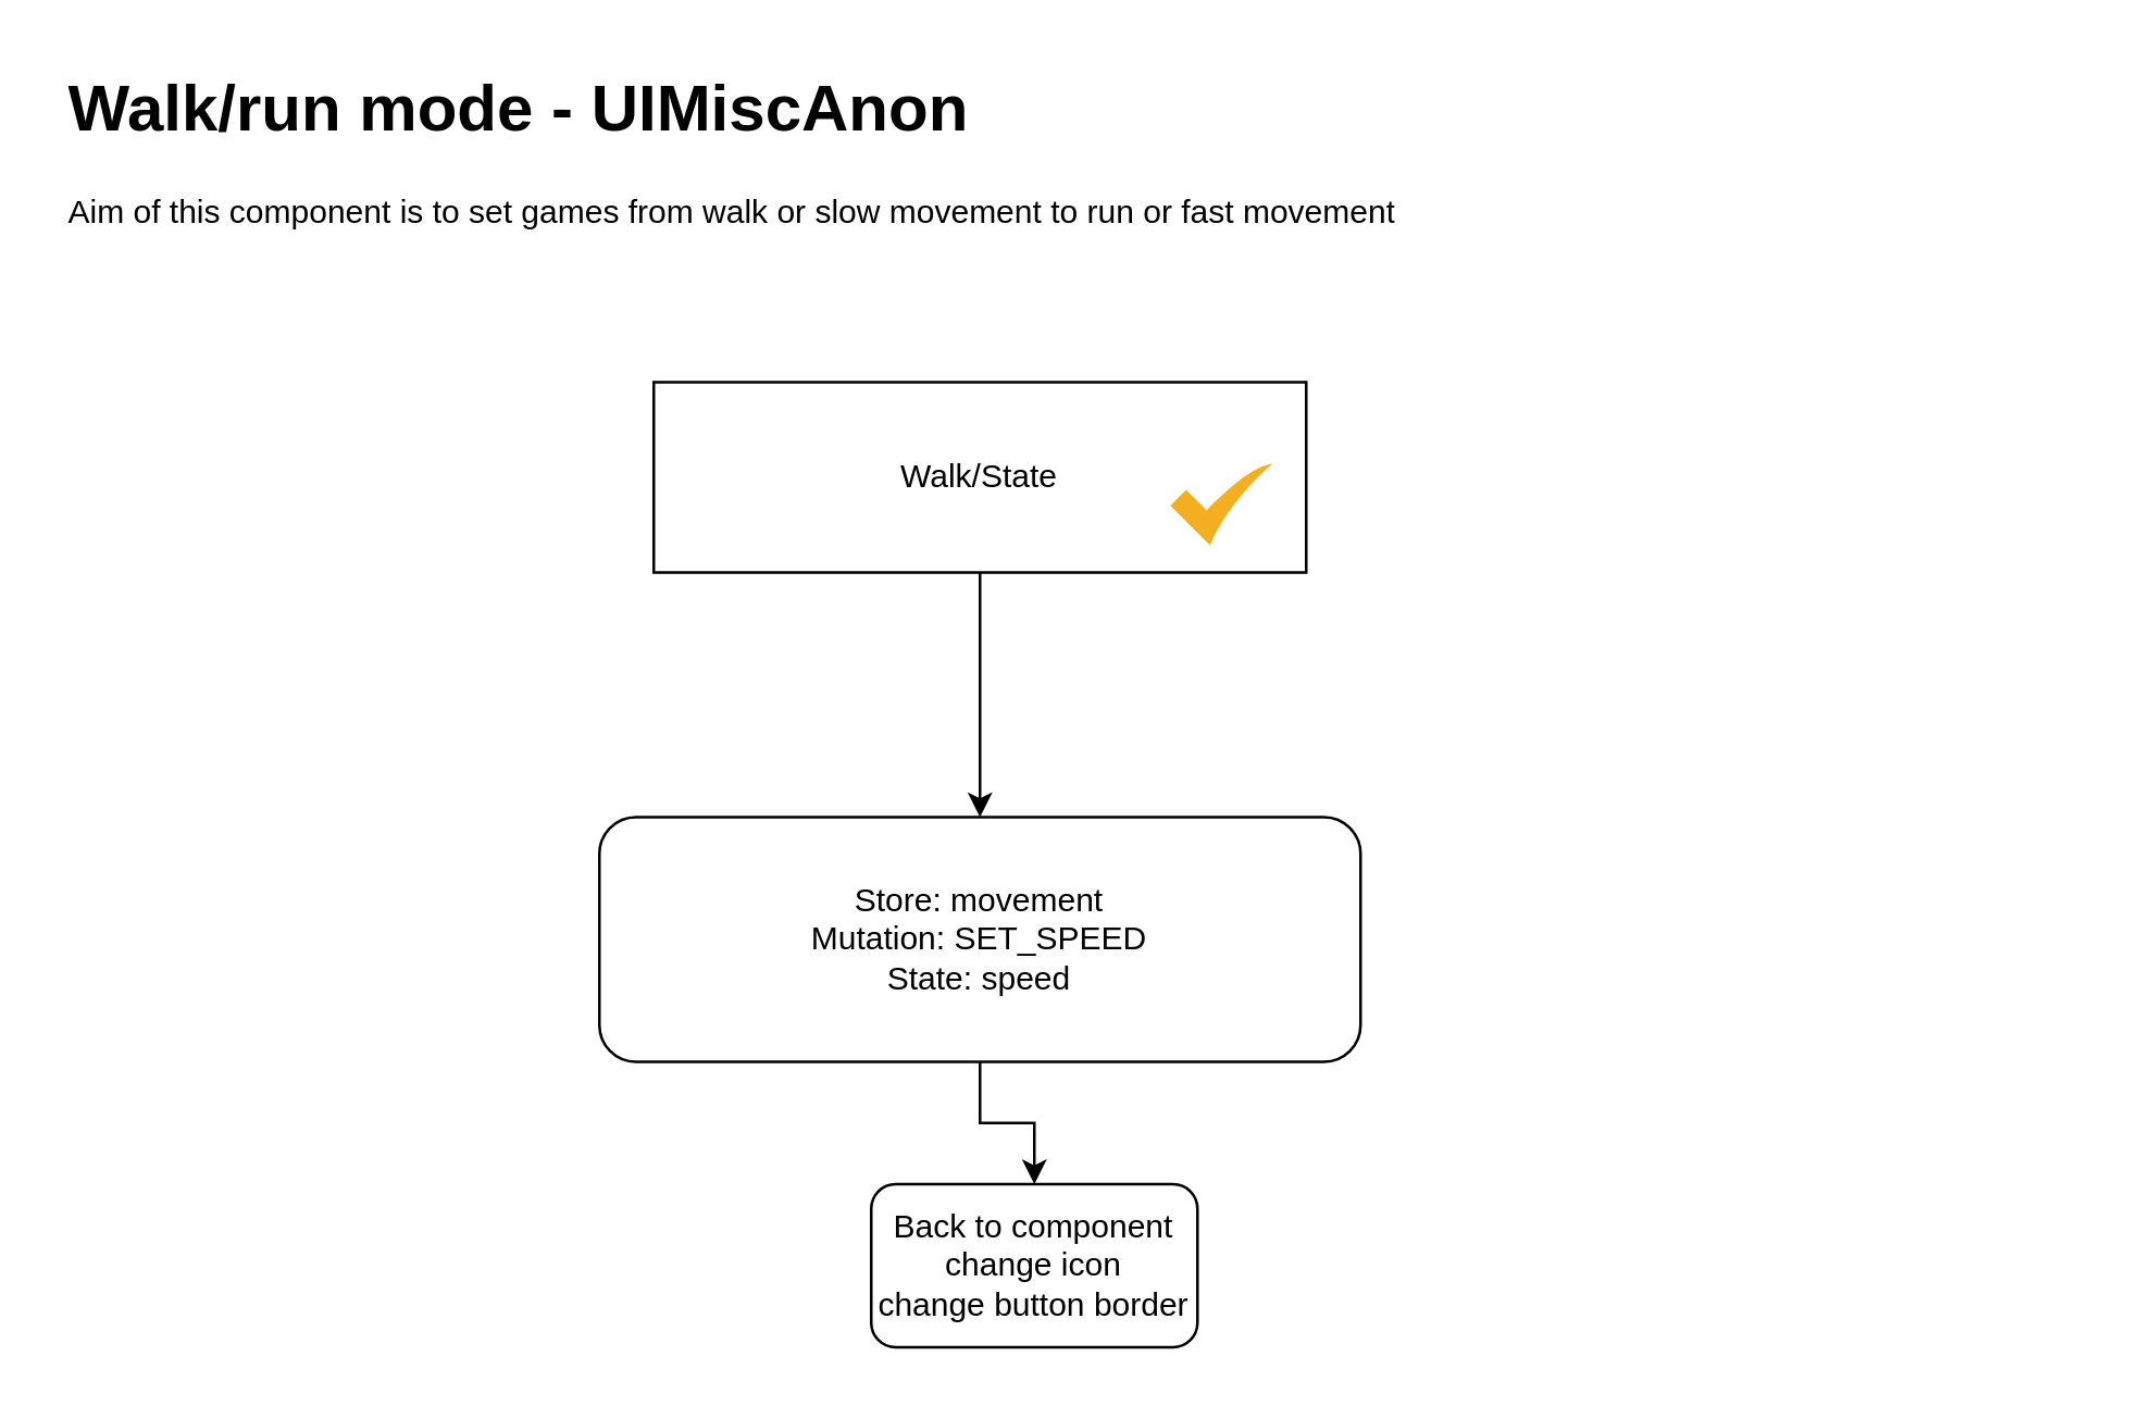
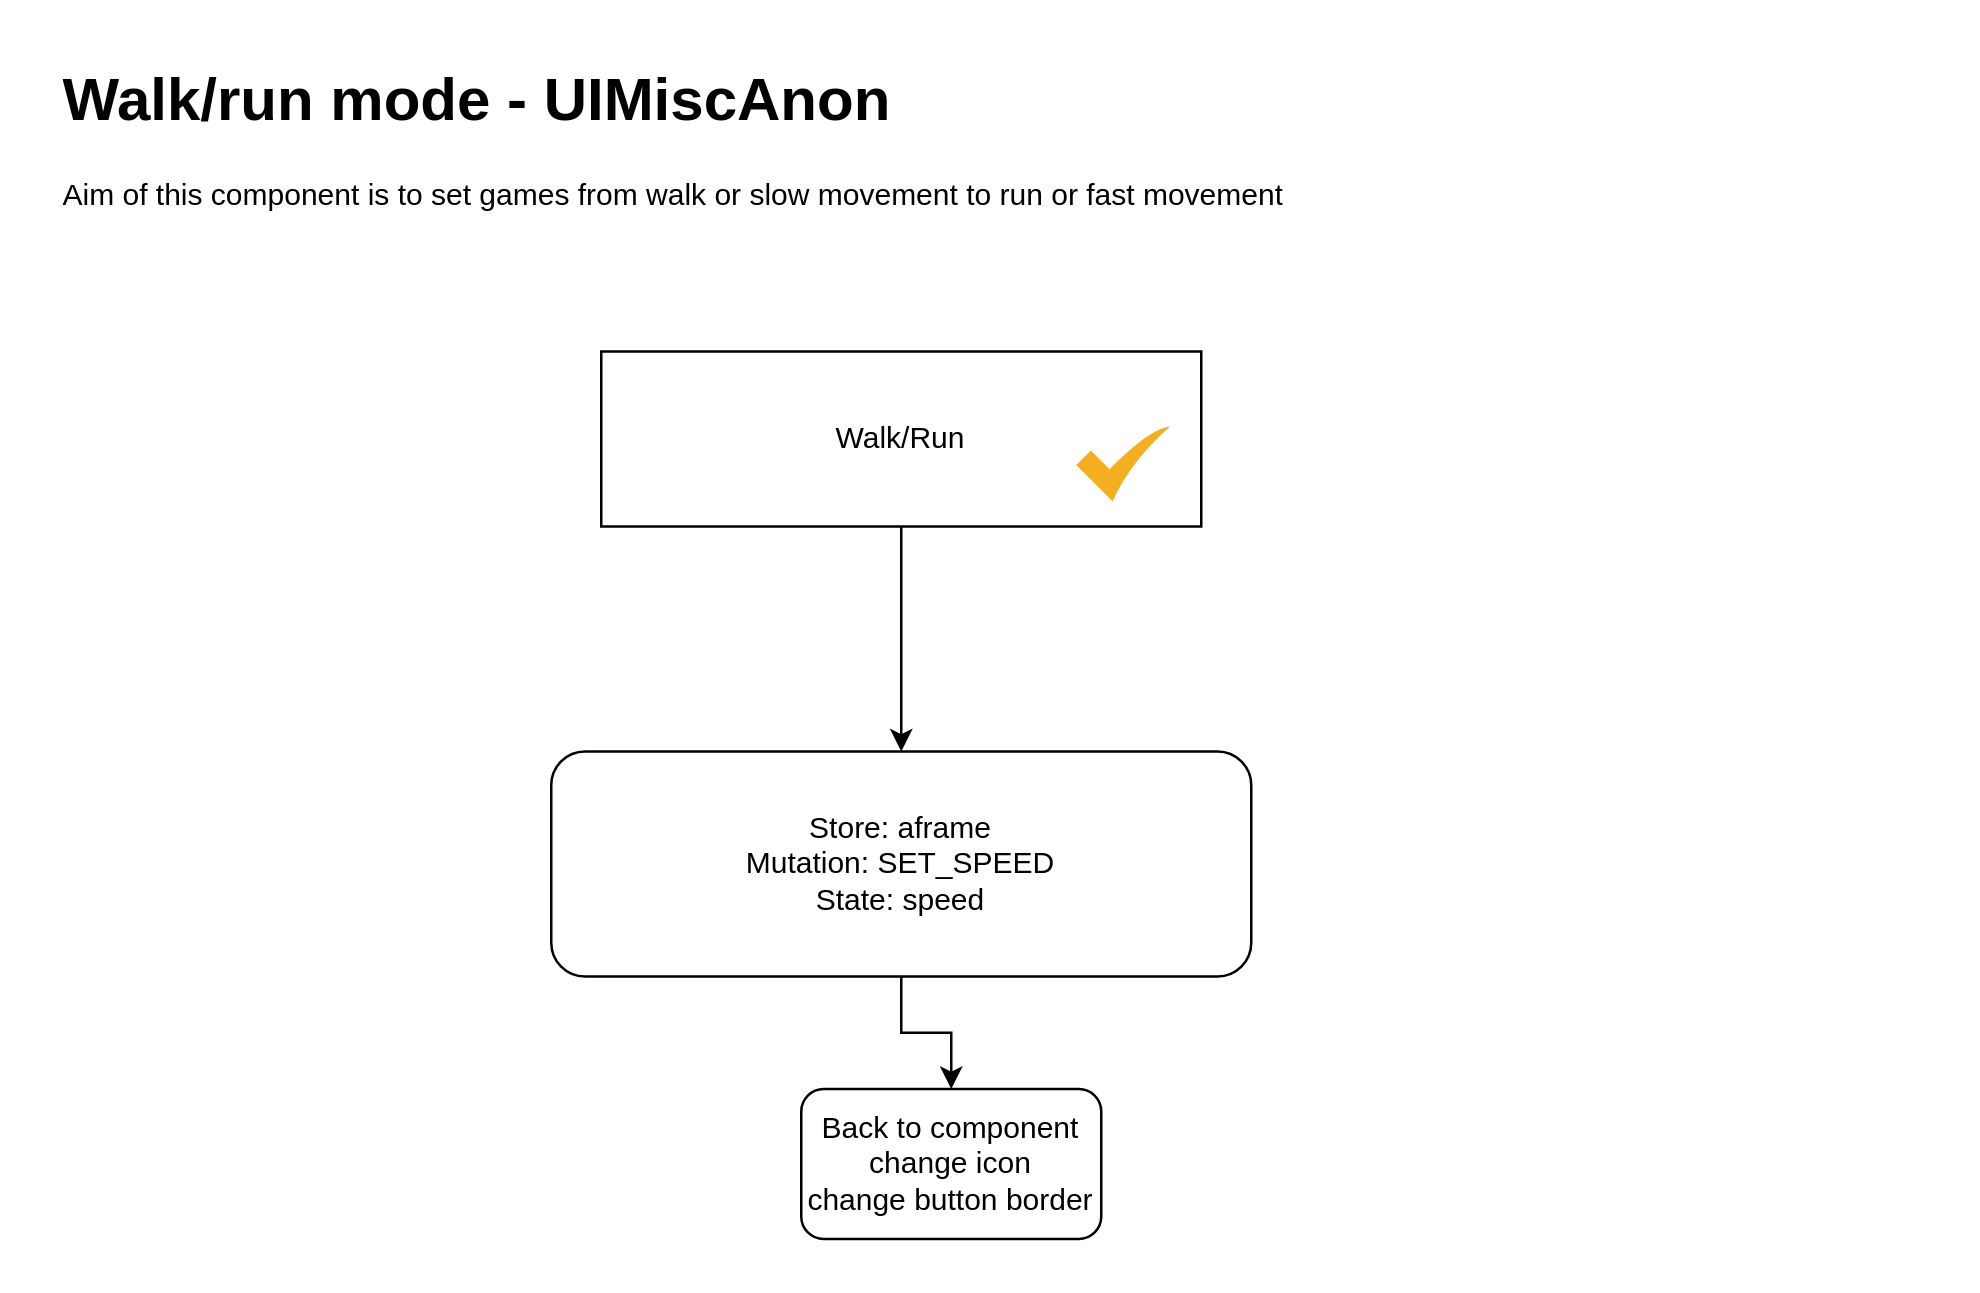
  <mxCell id="0" />
  <mxCell id="1" parent="0" />
  <mxCell id="2" value="&lt;h1&gt;Walk/run mode - UIMiscAnon&lt;/h1&gt;&lt;p&gt;Aim of this component is to set games from walk or slow movement to run or fast movement&lt;/p&gt;" style="text;html=1;strokeColor=none;fillColor=none;spacing=5;spacingTop=-20;whiteSpace=wrap;overflow=hidden;rounded=0;" vertex="1" parent="1"><mxGeometry x="20" y="20" width="750" height="120" as="geometry" /></mxCell>
  <mxCell id="3" style="edgeStyle=orthogonalEdgeStyle;rounded=0;orthogonalLoop=1;jettySize=auto;html=1;" edge="1" parent="1" source="4"><mxGeometry relative="1" as="geometry"><mxPoint x="360" y="300" as="targetPoint" /></mxGeometry></mxCell>
- <mxCell id="4" value="Walk/State" style="html=1;whiteSpace=wrap;container=1;recursiveResize=0;collapsible=0;" vertex="1" parent="1"><mxGeometry x="240" y="140" width="240" height="70" as="geometry" /></mxCell>
+ <mxCell id="4" value="Walk/Run" style="html=1;whiteSpace=wrap;container=1;recursiveResize=0;collapsible=0;" vertex="1" parent="1"><mxGeometry x="240" y="140" width="240" height="70" as="geometry" /></mxCell>
  <mxCell id="5" value="" style="html=1;aspect=fixed;strokeColor=none;shadow=0;align=center;verticalAlign=top;fillColor=#F4AF20;shape=mxgraph.gcp2.check" vertex="1" parent="4"><mxGeometry x="190" y="30" width="37.5" height="30" as="geometry" /></mxCell>
  <mxCell id="6" value="" style="edgeStyle=orthogonalEdgeStyle;rounded=0;orthogonalLoop=1;jettySize=auto;html=1;" edge="1" parent="1" source="7" target="8"><mxGeometry relative="1" as="geometry" /></mxCell>
- <mxCell id="7" value="Store: movement&lt;br&gt;Mutation: SET_SPEED&lt;br&gt;State:&amp;nbsp;speed" style="rounded=1;whiteSpace=wrap;html=1;" vertex="1" parent="1"><mxGeometry x="220" y="300" width="280" height="90" as="geometry" /></mxCell>
+ <mxCell id="7" value="Store: aframe&lt;br&gt;Mutation: SET_SPEED&lt;br&gt;State:&amp;nbsp;speed" style="rounded=1;whiteSpace=wrap;html=1;" vertex="1" parent="1"><mxGeometry x="220" y="300" width="280" height="90" as="geometry" /></mxCell>
  <mxCell id="8" value="Back to component&lt;br&gt;change icon&lt;br&gt;change button border" style="whiteSpace=wrap;html=1;rounded=1;" vertex="1" parent="1"><mxGeometry x="320" y="435" width="120" height="60" as="geometry" /></mxCell>
